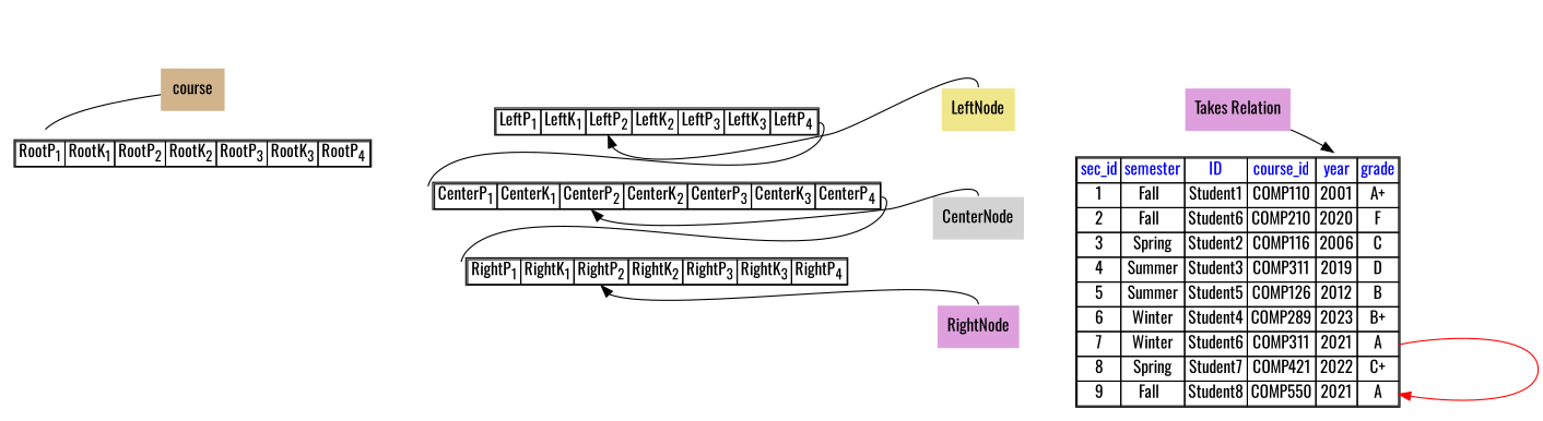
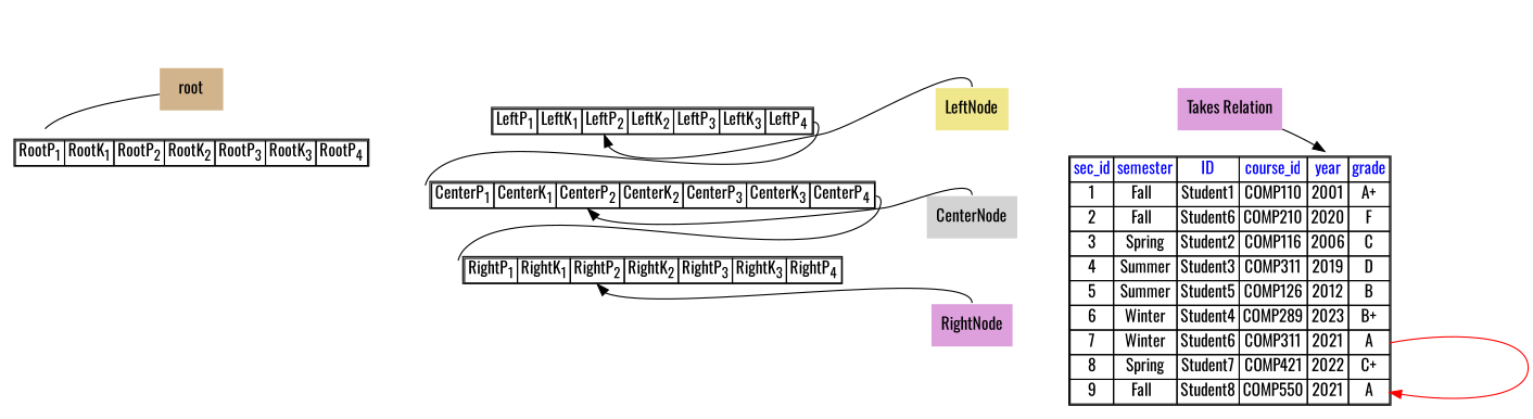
  digraph {
    fontname=Oswald
    rankdir=LR
    splines=true
    node [fontname=Oswald shape=none]
    edge [fontname=Oswald style=invis]
    n1 [label=<<table border="1" cellborder="1" cellspacing="0">                     <tr>                         <td port="ptr1">RootP<sub>1</sub></td>                         <td port="key1">RootK<sub>1</sub></td>                         <td port="ptr2">RootP<sub>2</sub></td>                         <td port="key2">RootK<sub>2</sub></td>                         <td port="ptr3">RootP<sub>3</sub></td>                         <td port="key3">RootK<sub>3</sub></td>                         <td port="ptr4">RootP<sub>4</sub></td>                     </tr>                 </table>>]
-   n2 [fillcolor=tan label=course style=filled]
+   n2 [fillcolor=tan label=root style=filled]
    level1 [share=point style=invis shape=""]
    n4 [label=<<table border="1" cellborder="1" cellspacing="0">                     <tr>                         <td port="ptr1">LeftP<sub>1</sub></td>                         <td port="key1">LeftK<sub>1</sub></td>                         <td port="ptr2">LeftP<sub>2</sub></td>                         <td port="key2">LeftK<sub>2</sub></td>                         <td port="ptr3">LeftP<sub>3</sub></td>                         <td port="key3">LeftK<sub>3</sub></td>                         <td port="ptr4">LeftP<sub>4</sub></td>                     </tr>                 </table>>]
    n5 [label=<<table border="1" cellborder="1" cellspacing="0">                     <tr>                         <td port="ptr1">CenterP<sub>1</sub></td>                         <td port="key1">CenterK<sub>1</sub></td>                         <td port="ptr2">CenterP<sub>2</sub></td>                         <td port="key2">CenterK<sub>2</sub></td>                         <td port="ptr3">CenterP<sub>3</sub></td>                         <td port="key3">CenterK<sub>3</sub></td>                         <td port="ptr4">CenterP<sub>4</sub></td>                     </tr>                 </table>>]
    n6 [label=<<table border="1" cellborder="1" cellspacing="0">                     <tr>                         <td port="ptr1">RightP<sub>1</sub></td>                         <td port="key1">RightK<sub>1</sub></td>                         <td port="ptr2">RightP<sub>2</sub></td>                         <td port="key2">RightK<sub>2</sub></td>                         <td port="ptr3">RightP<sub>3</sub></td>                         <td port="key3">RightK<sub>3</sub></td>                         <td port="ptr4">RightP<sub>4</sub></td>                     </tr>                 </table>>]
    level2 [share=point style=invis shape=""]
    n8 [fillcolor=khaki label=LeftNode style=filled]
    n9 [fillcolor=lightgrey label=CenterNode style=filled]
    n10 [fillcolor=plum label=RightNode style=filled]
    level3 [share=point style=invis shape=""]
    n12 [label=<<table border="1" cellborder="1" cellspacing="0">                  <tr><td><font color="blue">sec_id</font></td>                      <td><font color="blue">semester</font></td>                      <td><font color="blue">ID</font></td>                      <td><font color="blue">course_id</font></td>                      <td><font color="blue">year</font></td>                      <td><font color="blue">grade</font></td>                      </tr>                  <tr><td>1</td><td>Fall  </td><td>Student1</td><td>COMP110</td><td>2001</td><td>A+</td></tr>                  <tr><td>2</td><td>Fall  </td><td>Student6</td><td>COMP210</td><td>2020</td><td>F</td></tr>                  <tr><td>3</td><td>Spring</td><td>Student2</td><td>COMP116</td><td>2006</td><td>C</td></tr>                  <tr><td>4</td><td>Summer</td><td>Student3</td><td>COMP311</td><td>2019</td><td port="4">D</td></tr>                  <tr><td>5</td><td>Summer</td><td>Student5</td><td>COMP126</td><td>2012</td><td>B</td></tr>                  <tr><td>6</td><td>Winter</td><td>Student4</td><td>COMP289</td><td>2023</td><td>B+</td></tr>                  <tr><td>7</td><td>Winter</td><td>Student6</td><td>COMP311</td><td>2021</td><td port="7">A</td></tr>                  <tr><td>8</td><td>Spring</td><td>Student7</td><td>COMP421</td><td>2022</td><td>C+</td></tr>                  <tr><td>9</td><td>Fall  </td><td>Student8</td><td>COMP550</td><td>2021</td><td port="9">A</td></tr>                 </table>>]
    n13 [fillcolor=plum label="Takes Relation" style=filled]
    level4 [share=point style=invis shape=""]
    subgraph sub_1 {
      rank=source
      n1
      n2
      level1
    }
    subgraph sub_2 {
      rank=same
      n4
      n5
      n6
      level2
    }
    subgraph sub_3 {
      rank=same
      n8
      n9
      n10
      level3
    }
    subgraph sub_4 {
      rank=same
      n12
      n13
      level4
    }
    n1 -> n4 [headport=ptr1 tailport=ptr1]
    n2 -> n1 [headport=ptr1 style=""]
    n2 -> n4
    n4 -> n5 [headport=ptr1 tailport=ptr4]
    n4 -> n5 [headport="ptr1:w" tailport="ptr4:e" style=""]
    n4 -> n8
    n4 -> n13 [tailport=ptr1]
    n5 -> n6 [headport=ptr1 tailport=ptr4]
    n5 -> n6 [headport="ptr1:w" tailport="ptr4:e" style=""]
    n6 -> n12 [tailport=ptr1]
    n8 -> n4 [headport=ptr2]
    n8 -> n4 [headport="ptr2:s" tailport=n style=""]
    n8 -> n13
    n9 -> n5 [headport=ptr2]
    n9 -> n5 [headport="ptr2:s" tailport=n style=""]
    n10 -> n6 [headport=ptr2]
    n10 -> n6 [headport="ptr2:s" tailport=n style=""]
    n12 -> n12 [color=red headport="9:e" tailport="7:e" style=""]
    n13 -> n12 [style=""]
    n13 -> n12
  }
